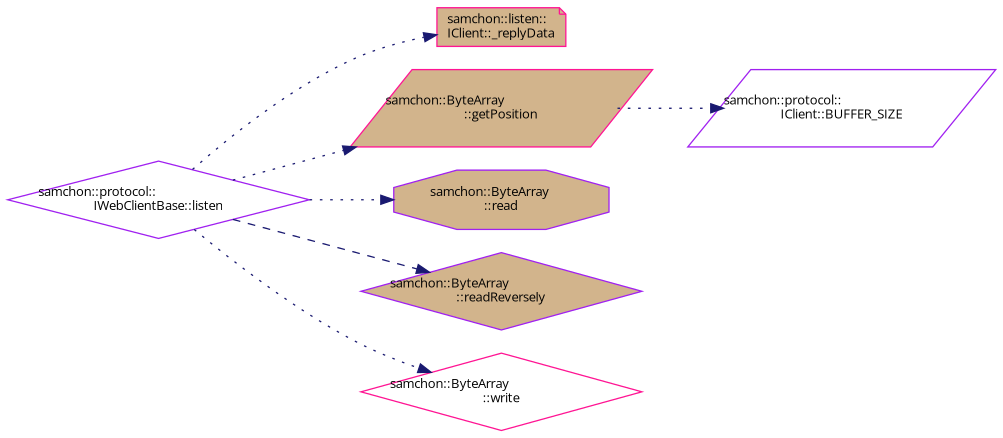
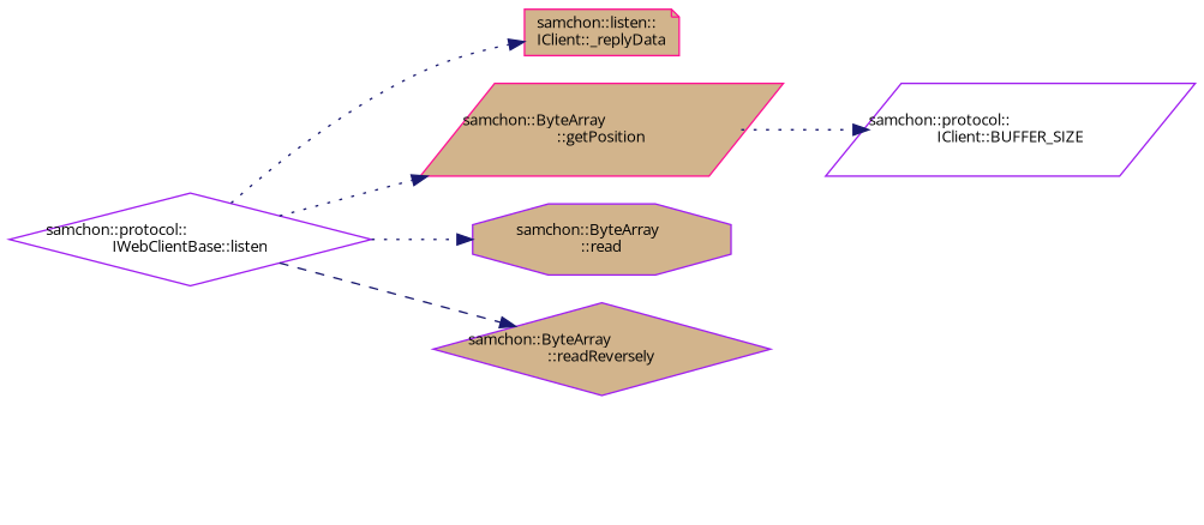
  digraph {
    fontname="Open Sans"
    rankdir=LR
    node [color=purple fillcolor=tan fontname="Open Sans" fontsize=10 shape=diamond style=filled]
    edge [color=midnightblue fontname="Open Sans" fontsize=10 labelfontname=Helvetica labelfontsize=10 style=dotted]
    n1 [fillcolor=white fontcolor=black height=0.2 label="samchon::protocol::\lIWebClientBase::listen" width=0.4]
    n2 [color=deeppink height=0.2 label="samchon::listen::\lIClient::_replyData" shape=note width=0.4]
    n3 [color=deeppink height=0.2 label="samchon::ByteArray\l::getPosition" shape=parallelogram width=0.4]
    n4 [height=0.2 label="samchon::ByteArray\l::read" shape=octagon width=0.4]
    n5 [height=0.2 label="samchon::ByteArray\l::readReversely" width=0.4]
-   n6 [color=deeppink fillcolor=white height=0.2 label="samchon::ByteArray\l::write" width=0.4]
    n7 [fillcolor=white height=0.2 label="samchon::protocol::\lIClient::BUFFER_SIZE" shape=parallelogram width=0.4]
    n1 -> n2
    n1 -> n3
    n1 -> n4
    n1 -> n5 [style=dashed]
-   n1 -> n6
    n3 -> n7
  }
